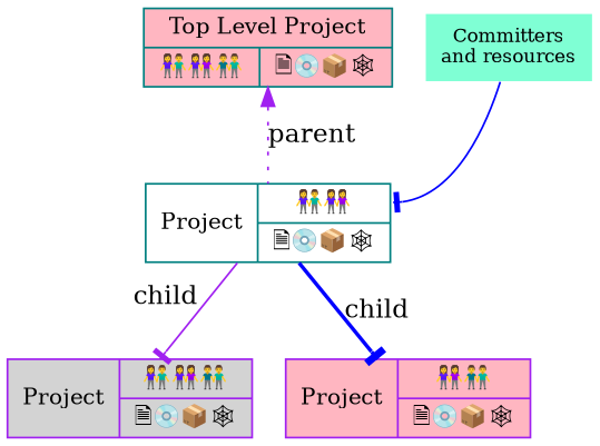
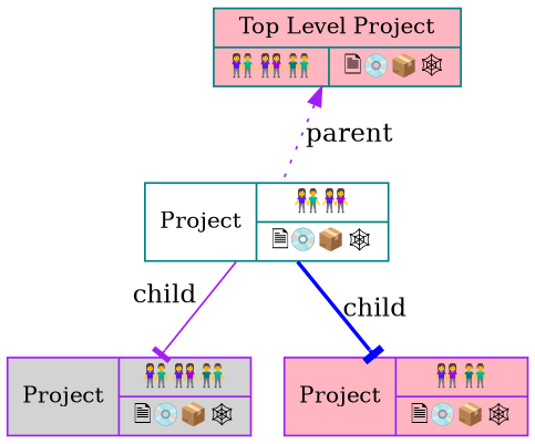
  digraph {
    rank=same
    rankdir=TB
    node [fillcolor=lightpink fontsize=12 shape=record style=filled color=purple]
    edge [color=purple style=solid arrowhead=tee]
    n1 [label="{Top Level Project|{👫👭👬|🗎💿📦🕸}}" color=teal]
    n2 [fillcolor=white label="<f0>Project|{<f1>👫👭|<f2>🗎💿📦🕸}" color=teal]
    n3 [fillcolor=lightgrey label="Project|{👫👭👬|🗎💿📦🕸}"]
    n4 [label="Project|{👭👬|🗎💿📦🕸}"]
-   n5 [fillcolor=aquamarine fontsize=10 label="Committers\nand resources" shape=plaintext]
    stuff [fillcolor=transparent fontsize=10 shape=plaintext style=invis color=""]
    n1 -> n2 [dir=back label=parent style=dotted arrowhead=""]
    n2 -> n3 [xlabel=child]
    n2 -> n4 [label=child color=blue style=bold]
-   n5 -> n2 [color=blue headport=f1]
    stuff -> n2 [color=grey headport=f0 style=invis arrowhead=""]
  }
